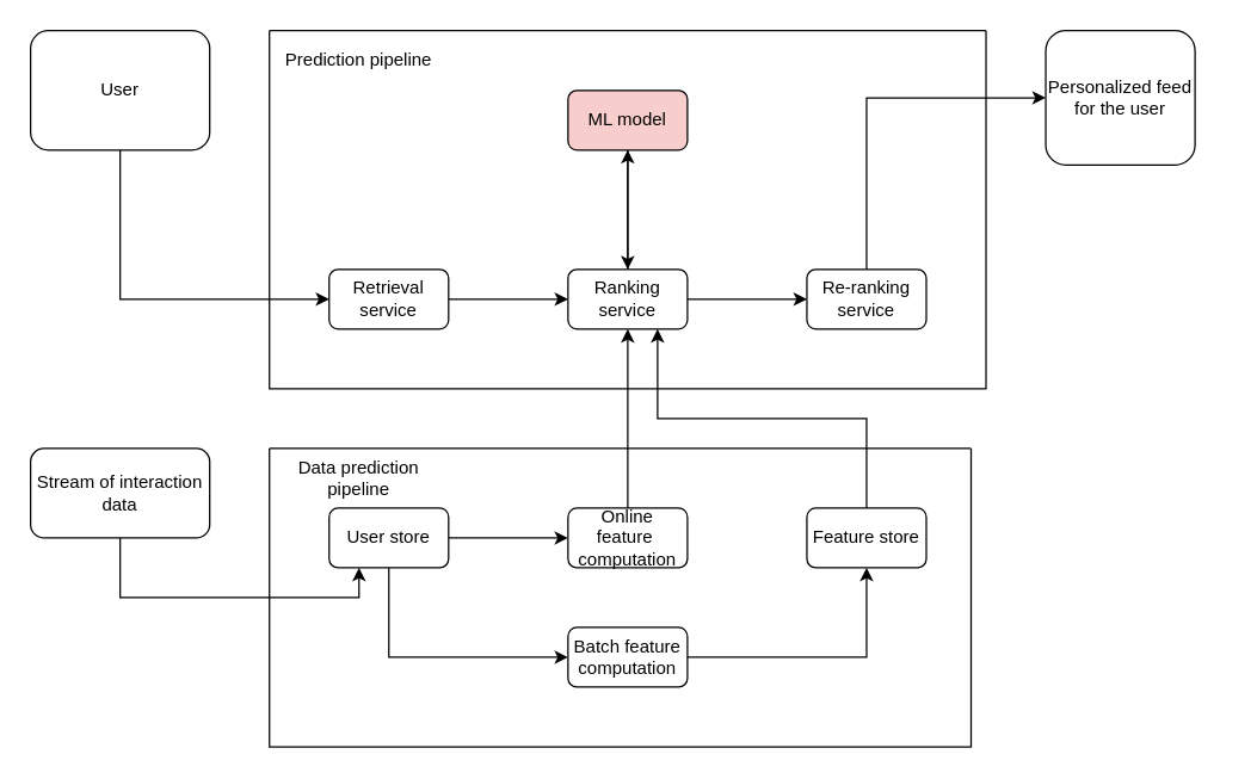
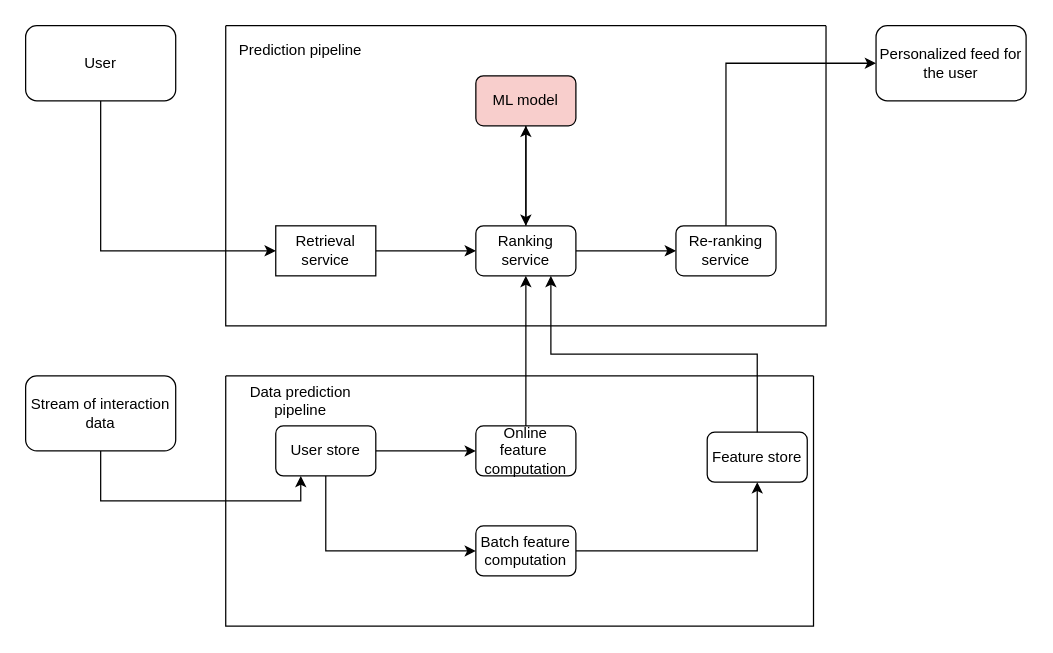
  <mxCell id="0" />
  <mxCell id="1" parent="0" />
  <mxCell id="2" value="" style="swimlane;startSize=0;" vertex="1" parent="1"><mxGeometry x="180" y="20" width="480" height="240" as="geometry" /></mxCell>
  <mxCell id="3" style="edgeStyle=orthogonalEdgeStyle;rounded=0;orthogonalLoop=1;jettySize=auto;html=1;exitX=1;exitY=0.5;exitDx=0;exitDy=0;entryX=0;entryY=0.5;entryDx=0;entryDy=0;" edge="1" parent="2" source="4" target="7"><mxGeometry relative="1" as="geometry" /></mxCell>
- <mxCell id="4" value="Retrieval service" style="rounded=1;whiteSpace=wrap;html=1;" vertex="1" parent="2"><mxGeometry x="40" y="160" width="80" height="40" as="geometry" /></mxCell>
+ <mxCell id="4" value="Retrieval service" style="whiteSpace=wrap;html=1;rounded=0;" vertex="1" parent="2"><mxGeometry x="40" y="160" width="80" height="40" as="geometry" /></mxCell>
  <mxCell id="5" style="edgeStyle=orthogonalEdgeStyle;rounded=0;orthogonalLoop=1;jettySize=auto;html=1;exitX=1;exitY=0.5;exitDx=0;exitDy=0;entryX=0;entryY=0.5;entryDx=0;entryDy=0;" edge="1" parent="2" source="7" target="8"><mxGeometry relative="1" as="geometry" /></mxCell>
  <mxCell id="6" style="edgeStyle=orthogonalEdgeStyle;rounded=0;orthogonalLoop=1;jettySize=auto;html=1;exitX=0.5;exitY=0;exitDx=0;exitDy=0;" edge="1" parent="2" source="7" target="10"><mxGeometry relative="1" as="geometry" /></mxCell>
  <mxCell id="7" value="Ranking service" style="rounded=1;whiteSpace=wrap;html=1;" vertex="1" parent="2"><mxGeometry x="200" y="160" width="80" height="40" as="geometry" /></mxCell>
  <mxCell id="8" value="Re-ranking service" style="rounded=1;whiteSpace=wrap;html=1;" vertex="1" parent="2"><mxGeometry x="360" y="160" width="80" height="40" as="geometry" /></mxCell>
  <mxCell id="9" style="edgeStyle=orthogonalEdgeStyle;rounded=0;orthogonalLoop=1;jettySize=auto;html=1;exitX=0.5;exitY=1;exitDx=0;exitDy=0;" edge="1" parent="2" source="10" target="7"><mxGeometry relative="1" as="geometry" /></mxCell>
  <mxCell id="10" value="ML model" style="rounded=1;whiteSpace=wrap;html=1;fillColor=#f8cecc;" vertex="1" parent="2"><mxGeometry x="200" y="40" width="80" height="40" as="geometry" /></mxCell>
  <mxCell id="11" value="Prediction pipeline" style="text;html=1;align=center;verticalAlign=middle;whiteSpace=wrap;rounded=0;" vertex="1" parent="2"><mxGeometry width="120" height="40" as="geometry" /></mxCell>
  <mxCell id="12" style="edgeStyle=orthogonalEdgeStyle;rounded=0;orthogonalLoop=1;jettySize=auto;html=1;exitX=0.5;exitY=1;exitDx=0;exitDy=0;entryX=0;entryY=0.5;entryDx=0;entryDy=0;" edge="1" parent="1" source="13" target="4"><mxGeometry relative="1" as="geometry" /></mxCell>
- <mxCell id="13" value="User" style="rounded=1;whiteSpace=wrap;html=1;" vertex="1" parent="1"><mxGeometry x="20" y="20" width="120" height="80" as="geometry" /></mxCell>
- <mxCell id="14" value="Personalized feed for the user" style="rounded=1;whiteSpace=wrap;html=1;" vertex="1" parent="1"><mxGeometry x="700" y="20" width="100" height="90" as="geometry" /></mxCell>
+ <mxCell id="13" value="User" style="rounded=1;whiteSpace=wrap;html=1;" vertex="1" parent="1"><mxGeometry x="20" y="20" width="120" height="60" as="geometry" /></mxCell>
+ <mxCell id="14" value="Personalized feed for the user" style="rounded=1;whiteSpace=wrap;html=1;" vertex="1" parent="1"><mxGeometry x="700" y="20" width="120" height="60" as="geometry" /></mxCell>
  <mxCell id="15" style="edgeStyle=orthogonalEdgeStyle;rounded=0;orthogonalLoop=1;jettySize=auto;html=1;exitX=0.5;exitY=0;exitDx=0;exitDy=0;entryX=0;entryY=0.5;entryDx=0;entryDy=0;" edge="1" parent="1" source="8" target="14"><mxGeometry relative="1" as="geometry" /></mxCell>
  <mxCell id="16" value="" style="swimlane;startSize=0;" vertex="1" parent="1"><mxGeometry x="180" y="300" width="470" height="200" as="geometry" /></mxCell>
  <mxCell id="17" style="edgeStyle=orthogonalEdgeStyle;rounded=0;orthogonalLoop=1;jettySize=auto;html=1;exitX=1;exitY=0.5;exitDx=0;exitDy=0;entryX=0;entryY=0.5;entryDx=0;entryDy=0;" edge="1" parent="16" source="19" target="20"><mxGeometry relative="1" as="geometry" /></mxCell>
  <mxCell id="18" style="edgeStyle=orthogonalEdgeStyle;rounded=0;orthogonalLoop=1;jettySize=auto;html=1;exitX=0.5;exitY=1;exitDx=0;exitDy=0;entryX=0;entryY=0.5;entryDx=0;entryDy=0;" edge="1" parent="16" source="19" target="23"><mxGeometry relative="1" as="geometry" /></mxCell>
  <mxCell id="19" value="User store" style="rounded=1;whiteSpace=wrap;html=1;" vertex="1" parent="16"><mxGeometry x="40" y="40" width="80" height="40" as="geometry" /></mxCell>
  <mxCell id="20" value="Online feature&amp;nbsp; computation" style="rounded=1;whiteSpace=wrap;html=1;" vertex="1" parent="16"><mxGeometry x="200" y="40" width="80" height="40" as="geometry" /></mxCell>
- <mxCell id="21" value="Feature store" style="rounded=1;whiteSpace=wrap;html=1;" vertex="1" parent="16"><mxGeometry x="360" y="40" width="80" height="40" as="geometry" /></mxCell>
+ <mxCell id="21" value="Feature store" style="rounded=1;whiteSpace=wrap;html=1;" vertex="1" parent="16"><mxGeometry x="385" y="45" width="80" height="40" as="geometry" /></mxCell>
  <mxCell id="22" style="edgeStyle=orthogonalEdgeStyle;rounded=0;orthogonalLoop=1;jettySize=auto;html=1;exitX=1;exitY=0.5;exitDx=0;exitDy=0;" edge="1" parent="16" source="23" target="21"><mxGeometry relative="1" as="geometry" /></mxCell>
  <mxCell id="23" value="Batch feature computation" style="rounded=1;whiteSpace=wrap;html=1;" vertex="1" parent="16"><mxGeometry x="200" y="120" width="80" height="40" as="geometry" /></mxCell>
  <mxCell id="24" value="Data prediction pipeline" style="text;html=1;align=center;verticalAlign=middle;whiteSpace=wrap;rounded=0;" vertex="1" parent="16"><mxGeometry width="120" height="40" as="geometry" /></mxCell>
  <mxCell id="25" style="edgeStyle=orthogonalEdgeStyle;rounded=0;orthogonalLoop=1;jettySize=auto;html=1;exitX=0.5;exitY=1;exitDx=0;exitDy=0;entryX=0.25;entryY=1;entryDx=0;entryDy=0;" edge="1" parent="1" source="26" target="19"><mxGeometry relative="1" as="geometry" /></mxCell>
  <mxCell id="26" value="Stream of interaction data" style="rounded=1;whiteSpace=wrap;html=1;" vertex="1" parent="1"><mxGeometry x="20" y="300" width="120" height="60" as="geometry" /></mxCell>
  <mxCell id="27" style="edgeStyle=orthogonalEdgeStyle;rounded=0;orthogonalLoop=1;jettySize=auto;html=1;exitX=0.5;exitY=0;exitDx=0;exitDy=0;" edge="1" parent="1" source="20" target="7"><mxGeometry relative="1" as="geometry" /></mxCell>
  <mxCell id="28" style="edgeStyle=orthogonalEdgeStyle;rounded=0;orthogonalLoop=1;jettySize=auto;html=1;exitX=0.5;exitY=0;exitDx=0;exitDy=0;entryX=0.75;entryY=1;entryDx=0;entryDy=0;" edge="1" parent="1" source="21" target="7"><mxGeometry relative="1" as="geometry" /></mxCell>
